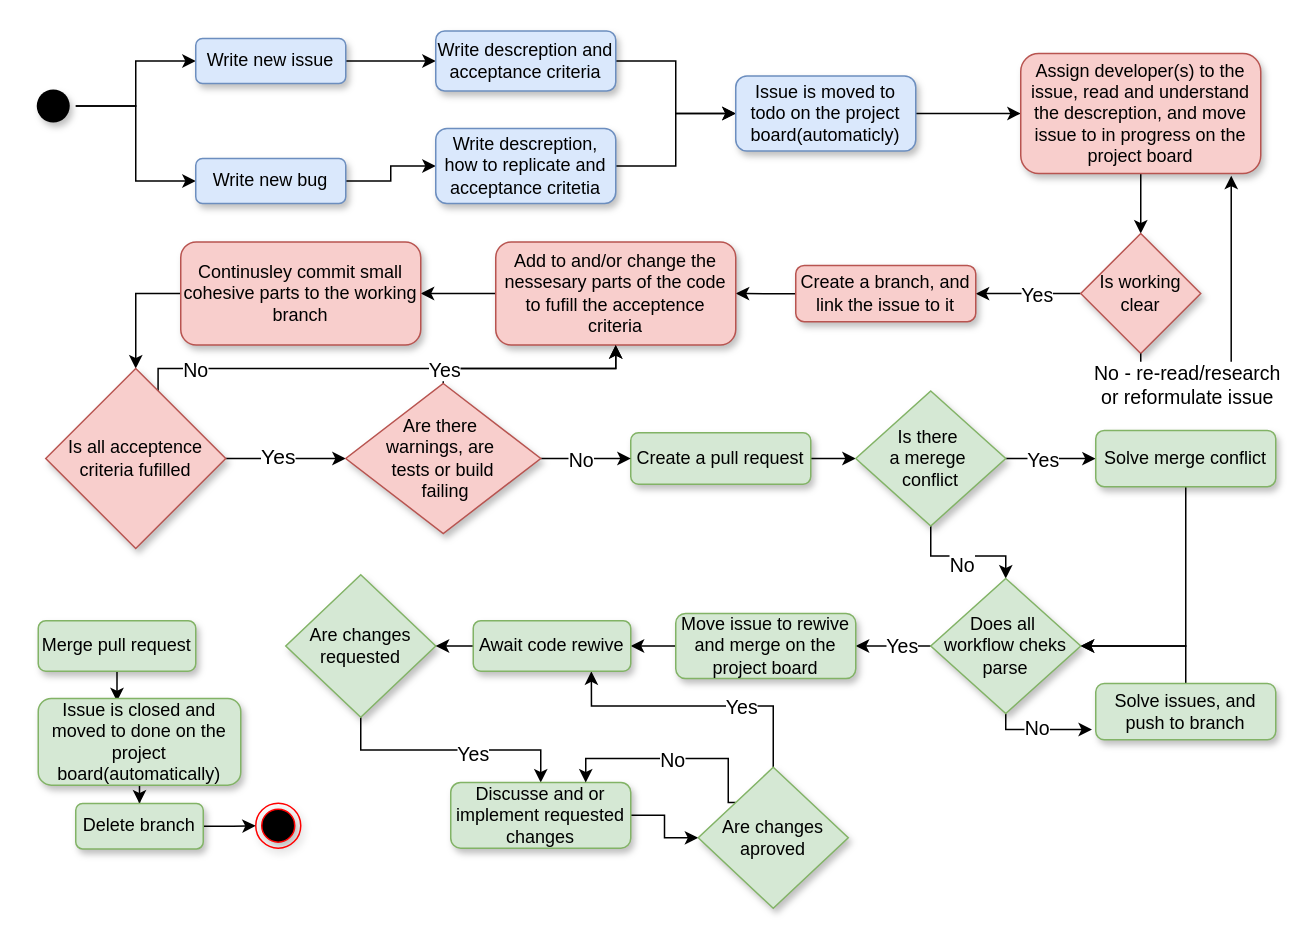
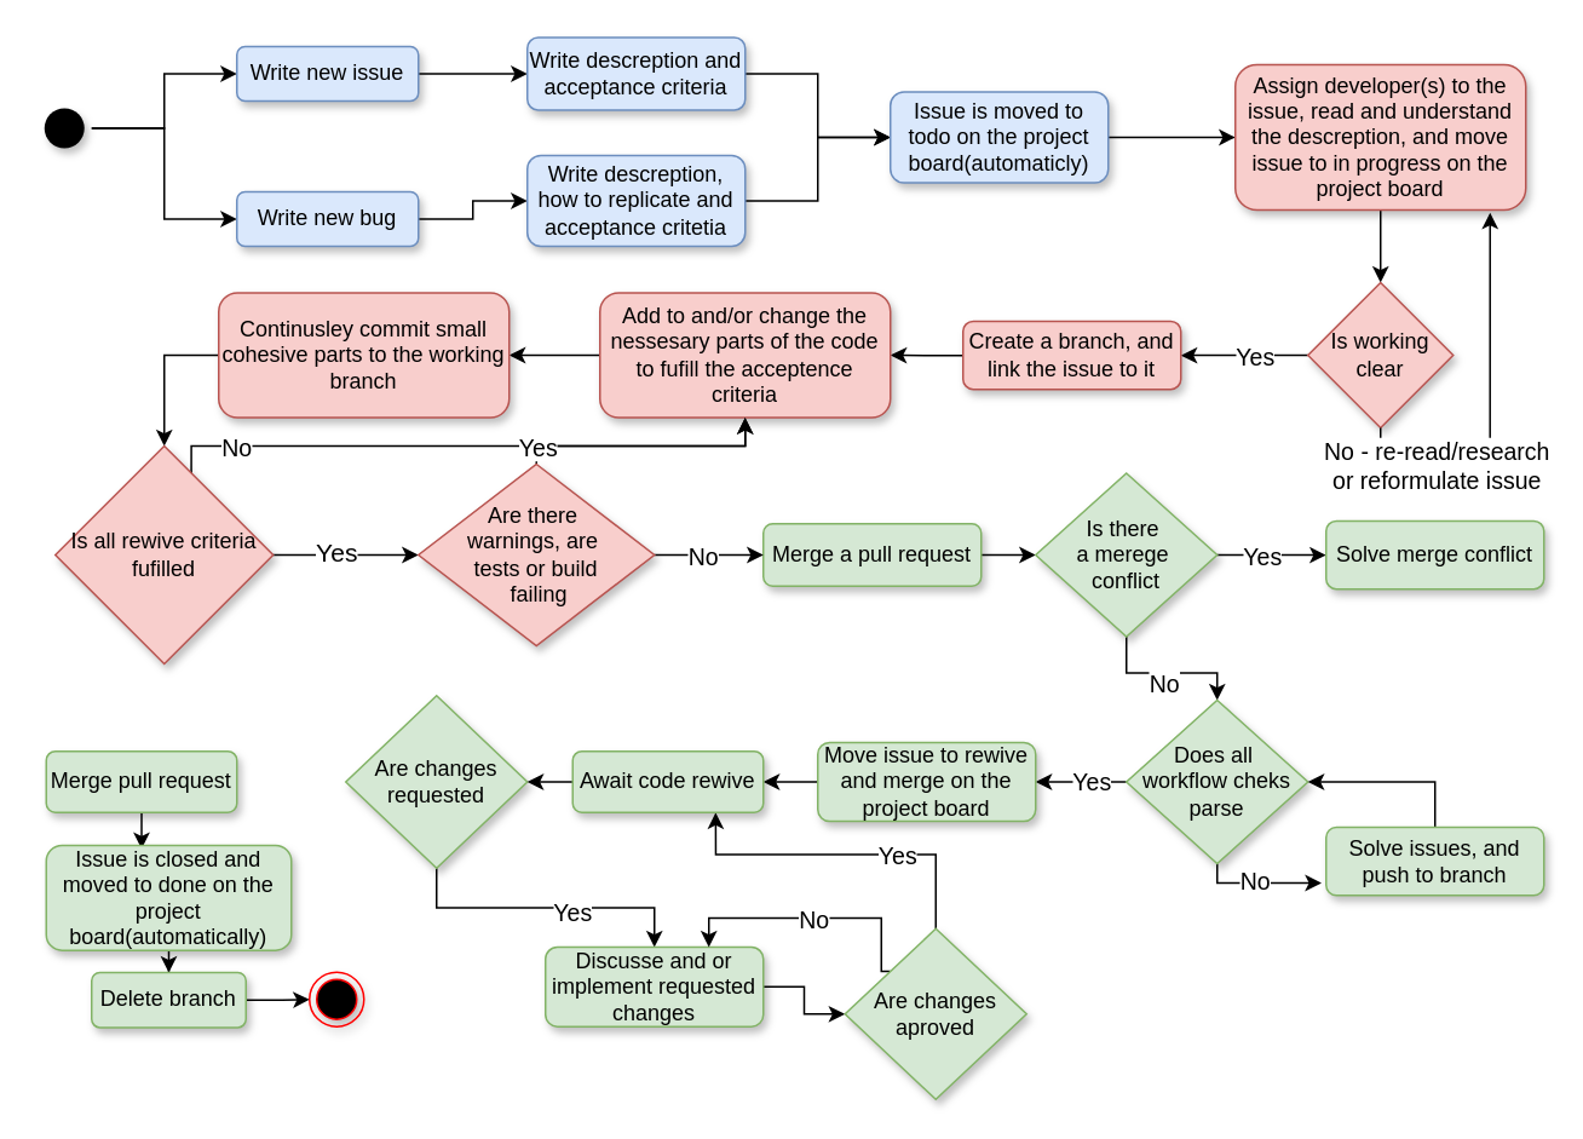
  <mxCell id="0" />
  <mxCell id="1" parent="0" />
  <mxCell id="2" style="edgeStyle=orthogonalEdgeStyle;rounded=0;orthogonalLoop=1;jettySize=auto;html=1;entryX=0;entryY=0.5;entryDx=0;entryDy=0;" edge="1" parent="1" source="4" target="8"><mxGeometry relative="1" as="geometry" /></mxCell>
  <mxCell id="3" style="edgeStyle=orthogonalEdgeStyle;rounded=0;orthogonalLoop=1;jettySize=auto;html=1;entryX=0;entryY=0.5;entryDx=0;entryDy=0;" edge="1" parent="1" source="4" target="6"><mxGeometry relative="1" as="geometry" /></mxCell>
  <mxCell id="4" value="" style="ellipse;html=1;shape=endState;fillColor=#000000;strokeColor=none;shadow=1;" vertex="1" parent="1"><mxGeometry x="20" y="55" width="30" height="30" as="geometry" /></mxCell>
  <mxCell id="5" value="" style="edgeStyle=orthogonalEdgeStyle;rounded=0;orthogonalLoop=1;jettySize=auto;html=1;" edge="1" parent="1" source="6" target="10"><mxGeometry relative="1" as="geometry" /></mxCell>
  <mxCell id="6" value="Write new issue" style="rounded=1;whiteSpace=wrap;html=1;shadow=1;fillColor=#dae8fc;strokeColor=#6c8ebf;" vertex="1" parent="1"><mxGeometry x="130" y="25" width="100" height="30" as="geometry" /></mxCell>
  <mxCell id="7" value="" style="edgeStyle=orthogonalEdgeStyle;rounded=0;orthogonalLoop=1;jettySize=auto;html=1;" edge="1" parent="1" source="8" target="12"><mxGeometry relative="1" as="geometry" /></mxCell>
  <mxCell id="8" value="Write new bug" style="rounded=1;whiteSpace=wrap;html=1;shadow=1;fillColor=#dae8fc;strokeColor=#6c8ebf;" vertex="1" parent="1"><mxGeometry x="130" y="105" width="100" height="30" as="geometry" /></mxCell>
  <mxCell id="9" value="" style="edgeStyle=orthogonalEdgeStyle;rounded=0;orthogonalLoop=1;jettySize=auto;html=1;" edge="1" parent="1" source="10" target="14"><mxGeometry relative="1" as="geometry" /></mxCell>
  <mxCell id="10" value="Write descreption and acceptance criteria" style="rounded=1;whiteSpace=wrap;html=1;shadow=1;fillColor=#dae8fc;strokeColor=#6c8ebf;" vertex="1" parent="1"><mxGeometry x="290" y="20" width="120" height="40" as="geometry" /></mxCell>
  <mxCell id="11" value="" style="edgeStyle=orthogonalEdgeStyle;rounded=0;orthogonalLoop=1;jettySize=auto;html=1;" edge="1" parent="1" source="12" target="14"><mxGeometry relative="1" as="geometry" /></mxCell>
  <mxCell id="12" value="Write descreption, how to replicate and acceptance critetia" style="rounded=1;whiteSpace=wrap;html=1;shadow=1;fillColor=#dae8fc;strokeColor=#6c8ebf;" vertex="1" parent="1"><mxGeometry x="290" y="85" width="120" height="50" as="geometry" /></mxCell>
  <mxCell id="13" value="" style="edgeStyle=orthogonalEdgeStyle;rounded=0;orthogonalLoop=1;jettySize=auto;html=1;" edge="1" parent="1" source="14" target="16"><mxGeometry relative="1" as="geometry" /></mxCell>
  <mxCell id="14" value="Issue is moved to todo on the project board(automaticly)" style="rounded=1;whiteSpace=wrap;html=1;shadow=1;fillColor=#dae8fc;strokeColor=#6c8ebf;" vertex="1" parent="1"><mxGeometry x="490" y="50" width="120" height="50" as="geometry" /></mxCell>
  <mxCell id="15" value="" style="edgeStyle=orthogonalEdgeStyle;rounded=0;orthogonalLoop=1;jettySize=auto;html=1;" edge="1" parent="1" source="16" target="19"><mxGeometry relative="1" as="geometry" /></mxCell>
  <mxCell id="16" value="Assign developer(s) to the issue, read and understand the descreption, and move issue to in progress on the project board" style="rounded=1;whiteSpace=wrap;html=1;shadow=1;fillColor=#f8cecc;strokeColor=#b85450;" vertex="1" parent="1"><mxGeometry x="680" y="35" width="160" height="80" as="geometry" /></mxCell>
  <mxCell id="17" value="" style="edgeStyle=orthogonalEdgeStyle;rounded=0;orthogonalLoop=1;jettySize=auto;html=1;" edge="1" parent="1" source="19" target="23"><mxGeometry relative="1" as="geometry" /></mxCell>
  <mxCell id="18" value="&lt;font style=&quot;font-size: 13px;&quot;&gt;Yes&lt;/font&gt;" style="edgeLabel;html=1;align=center;verticalAlign=middle;resizable=0;points=[];" vertex="1" connectable="0" parent="17"><mxGeometry x="0.062" y="-2" relative="1" as="geometry"><mxPoint x="7" y="2" as="offset" /></mxGeometry></mxCell>
  <mxCell id="19" value="Is working&lt;div&gt;clear&lt;/div&gt;" style="rhombus;whiteSpace=wrap;html=1;shadow=1;fillColor=#f8cecc;strokeColor=#b85450;" vertex="1" parent="1"><mxGeometry x="720" y="155" width="80" height="80" as="geometry" /></mxCell>
  <mxCell id="20" style="edgeStyle=orthogonalEdgeStyle;rounded=0;orthogonalLoop=1;jettySize=auto;html=1;entryX=0.877;entryY=1.018;entryDx=0;entryDy=0;entryPerimeter=0;exitX=0.5;exitY=1;exitDx=0;exitDy=0;" edge="1" parent="1" source="19" target="16"><mxGeometry relative="1" as="geometry"><Array as="points"><mxPoint x="760" y="245" /><mxPoint x="820" y="245" /></Array></mxGeometry></mxCell>
  <mxCell id="21" value="&lt;font style=&quot;font-size: 13px;&quot;&gt;No - re-read/research&lt;br&gt;or reformulate issue&lt;/font&gt;" style="edgeLabel;html=1;align=center;verticalAlign=middle;resizable=0;points=[];" vertex="1" connectable="0" parent="20"><mxGeometry x="0.585" y="1" relative="1" as="geometry"><mxPoint x="-29" y="98" as="offset" /></mxGeometry></mxCell>
  <mxCell id="22" value="" style="edgeStyle=orthogonalEdgeStyle;rounded=0;orthogonalLoop=1;jettySize=auto;html=1;" edge="1" parent="1" source="23" target="25"><mxGeometry relative="1" as="geometry" /></mxCell>
  <mxCell id="23" value="Create a branch, and link the issue to it" style="rounded=1;whiteSpace=wrap;html=1;shadow=1;fillColor=#f8cecc;strokeColor=#b85450;" vertex="1" parent="1"><mxGeometry x="530" y="176.25" width="120" height="37.5" as="geometry" /></mxCell>
  <mxCell id="24" value="" style="edgeStyle=orthogonalEdgeStyle;rounded=0;orthogonalLoop=1;jettySize=auto;html=1;" edge="1" parent="1" source="25" target="27"><mxGeometry relative="1" as="geometry" /></mxCell>
  <mxCell id="25" value="Add to and/or change the nessesary parts of the code to fufill the acceptence criteria" style="rounded=1;whiteSpace=wrap;html=1;shadow=1;fillColor=#f8cecc;strokeColor=#b85450;" vertex="1" parent="1"><mxGeometry x="330" y="160.63" width="160" height="68.75" as="geometry" /></mxCell>
  <mxCell id="26" style="edgeStyle=orthogonalEdgeStyle;rounded=0;orthogonalLoop=1;jettySize=auto;html=1;exitX=0;exitY=0.5;exitDx=0;exitDy=0;" edge="1" parent="1" source="27" target="32"><mxGeometry relative="1" as="geometry" /></mxCell>
  <mxCell id="27" value="Continusley commit small cohesive parts to the working branch" style="rounded=1;whiteSpace=wrap;html=1;shadow=1;fillColor=#f8cecc;strokeColor=#b85450;" vertex="1" parent="1"><mxGeometry x="120" y="160.63" width="160" height="68.75" as="geometry" /></mxCell>
  <mxCell id="28" style="edgeStyle=orthogonalEdgeStyle;rounded=0;orthogonalLoop=1;jettySize=auto;html=1;entryX=0.5;entryY=1;entryDx=0;entryDy=0;exitX=0.624;exitY=0.152;exitDx=0;exitDy=0;exitPerimeter=0;" edge="1" parent="1" source="32" target="25"><mxGeometry relative="1" as="geometry"><Array as="points"><mxPoint x="105" y="245" /><mxPoint x="410" y="245" /></Array></mxGeometry></mxCell>
  <mxCell id="29" value="&lt;font style=&quot;font-size: 13px;&quot;&gt;No&lt;/font&gt;" style="edgeLabel;html=1;align=center;verticalAlign=middle;resizable=0;points=[];" vertex="1" connectable="0" parent="28"><mxGeometry x="-0.432" y="-2" relative="1" as="geometry"><mxPoint x="-53" y="-2" as="offset" /></mxGeometry></mxCell>
  <mxCell id="30" value="" style="edgeStyle=orthogonalEdgeStyle;rounded=0;orthogonalLoop=1;jettySize=auto;html=1;entryX=0;entryY=0.5;entryDx=0;entryDy=0;" edge="1" parent="1" source="32" target="39"><mxGeometry relative="1" as="geometry"><mxPoint x="260" y="305" as="targetPoint" /></mxGeometry></mxCell>
  <mxCell id="31" value="&lt;font style=&quot;font-size: 14px;&quot;&gt;Yes&lt;/font&gt;" style="edgeLabel;html=1;align=center;verticalAlign=middle;resizable=0;points=[];" vertex="1" connectable="0" parent="30"><mxGeometry x="-0.139" y="2" relative="1" as="geometry"><mxPoint as="offset" /></mxGeometry></mxCell>
- <mxCell id="32" value="Is all acceptence criteria fufilled" style="rhombus;whiteSpace=wrap;html=1;shadow=1;fillColor=#f8cecc;strokeColor=#b85450;" vertex="1" parent="1"><mxGeometry x="30" y="245" width="120" height="120" as="geometry" /></mxCell>
+ <mxCell id="32" value="Is all rewive criteria fufilled" style="rhombus;whiteSpace=wrap;html=1;shadow=1;fillColor=#f8cecc;strokeColor=#b85450;" vertex="1" parent="1"><mxGeometry x="30" y="245" width="120" height="120" as="geometry" /></mxCell>
  <mxCell id="33" value="" style="edgeStyle=orthogonalEdgeStyle;rounded=0;orthogonalLoop=1;jettySize=auto;html=1;" edge="1" parent="1" source="34" target="44"><mxGeometry relative="1" as="geometry" /></mxCell>
- <mxCell id="34" value="Create a pull request" style="rounded=1;whiteSpace=wrap;html=1;shadow=1;fillColor=#d5e8d4;strokeColor=#82b366;" vertex="1" parent="1"><mxGeometry x="420" y="287.82" width="120" height="34.37" as="geometry" /></mxCell>
+ <mxCell id="34" value="Merge a pull request" style="rounded=1;whiteSpace=wrap;html=1;shadow=1;fillColor=#d5e8d4;strokeColor=#82b366;" vertex="1" parent="1"><mxGeometry x="420" y="287.82" width="120" height="34.37" as="geometry" /></mxCell>
  <mxCell id="35" style="edgeStyle=orthogonalEdgeStyle;rounded=0;orthogonalLoop=1;jettySize=auto;html=1;entryX=0.5;entryY=1;entryDx=0;entryDy=0;" edge="1" parent="1" source="39" target="25"><mxGeometry relative="1" as="geometry"><Array as="points"><mxPoint x="295" y="245" /><mxPoint x="410" y="245" /></Array></mxGeometry></mxCell>
  <mxCell id="36" value="&lt;font style=&quot;font-size: 13px;&quot;&gt;Yes&lt;/font&gt;" style="edgeLabel;html=1;align=center;verticalAlign=middle;resizable=0;points=[];" vertex="1" connectable="0" parent="35"><mxGeometry x="-0.858" y="2" relative="1" as="geometry"><mxPoint y="2" as="offset" /></mxGeometry></mxCell>
  <mxCell id="37" value="" style="edgeStyle=orthogonalEdgeStyle;rounded=0;orthogonalLoop=1;jettySize=auto;html=1;" edge="1" parent="1" source="39" target="34"><mxGeometry relative="1" as="geometry" /></mxCell>
  <mxCell id="38" value="&lt;font style=&quot;font-size: 13px;&quot;&gt;No&lt;/font&gt;" style="edgeLabel;html=1;align=center;verticalAlign=middle;resizable=0;points=[];" vertex="1" connectable="0" parent="37"><mxGeometry x="-0.132" relative="1" as="geometry"><mxPoint as="offset" /></mxGeometry></mxCell>
  <mxCell id="39" value="Are there&amp;nbsp;&lt;div&gt;warnings,&lt;span style=&quot;background-color: initial;&quot;&gt;&amp;nbsp;are&amp;nbsp;&lt;/span&gt;&lt;/div&gt;&lt;div&gt;&lt;span style=&quot;background-color: initial;&quot;&gt;tests or build&lt;/span&gt;&lt;/div&gt;&lt;div&gt;&lt;span style=&quot;background-color: initial;&quot;&gt;&amp;nbsp;failing&lt;/span&gt;&lt;/div&gt;" style="rhombus;whiteSpace=wrap;html=1;shadow=1;fillColor=#f8cecc;strokeColor=#b85450;" vertex="1" parent="1"><mxGeometry x="230" y="255" width="130" height="100" as="geometry" /></mxCell>
  <mxCell id="40" value="" style="edgeStyle=orthogonalEdgeStyle;rounded=0;orthogonalLoop=1;jettySize=auto;html=1;" edge="1" parent="1" source="44" target="46"><mxGeometry relative="1" as="geometry" /></mxCell>
  <mxCell id="41" value="&lt;font style=&quot;font-size: 13px;&quot;&gt;Yes&lt;/font&gt;" style="edgeLabel;html=1;align=center;verticalAlign=middle;resizable=0;points=[];" vertex="1" connectable="0" parent="40"><mxGeometry x="-0.204" y="2" relative="1" as="geometry"><mxPoint y="2" as="offset" /></mxGeometry></mxCell>
  <mxCell id="42" value="" style="edgeStyle=orthogonalEdgeStyle;rounded=0;orthogonalLoop=1;jettySize=auto;html=1;" edge="1" parent="1" source="44" target="51"><mxGeometry relative="1" as="geometry" /></mxCell>
  <mxCell id="43" value="&lt;font style=&quot;font-size: 13px;&quot;&gt;No&lt;/font&gt;" style="edgeLabel;html=1;align=center;verticalAlign=middle;resizable=0;points=[];" vertex="1" connectable="0" parent="42"><mxGeometry x="-0.407" y="-4" relative="1" as="geometry"><mxPoint x="15" y="1" as="offset" /></mxGeometry></mxCell>
  <mxCell id="44" value="Is there&amp;nbsp;&lt;div&gt;a merege&amp;nbsp;&lt;/div&gt;&lt;div&gt;conflict&lt;/div&gt;" style="rhombus;whiteSpace=wrap;html=1;shadow=1;fillColor=#d5e8d4;strokeColor=#82b366;" vertex="1" parent="1"><mxGeometry x="570" y="260" width="100" height="90" as="geometry" /></mxCell>
- <mxCell id="45" style="edgeStyle=orthogonalEdgeStyle;rounded=0;orthogonalLoop=1;jettySize=auto;html=1;entryX=1;entryY=0.5;entryDx=0;entryDy=0;exitX=0.5;exitY=1;exitDx=0;exitDy=0;" edge="1" parent="1" source="46" target="51"><mxGeometry relative="1" as="geometry" /></mxCell>
  <mxCell id="46" value="Solve merge conflict" style="rounded=1;whiteSpace=wrap;html=1;shadow=1;fillColor=#d5e8d4;strokeColor=#82b366;" vertex="1" parent="1"><mxGeometry x="730" y="286.25" width="120" height="37.5" as="geometry" /></mxCell>
  <mxCell id="47" value="" style="edgeStyle=orthogonalEdgeStyle;rounded=0;orthogonalLoop=1;jettySize=auto;html=1;" edge="1" parent="1" source="51" target="53"><mxGeometry relative="1" as="geometry" /></mxCell>
  <mxCell id="48" value="&lt;font style=&quot;font-size: 13px;&quot;&gt;Yes&lt;/font&gt;" style="edgeLabel;html=1;align=center;verticalAlign=middle;resizable=0;points=[];" vertex="1" connectable="0" parent="47"><mxGeometry x="-0.03" y="-1" relative="1" as="geometry"><mxPoint x="4" y="1" as="offset" /></mxGeometry></mxCell>
  <mxCell id="49" style="edgeStyle=orthogonalEdgeStyle;rounded=0;orthogonalLoop=1;jettySize=auto;html=1;entryX=-0.021;entryY=0.818;entryDx=0;entryDy=0;exitX=0.5;exitY=1;exitDx=0;exitDy=0;entryPerimeter=0;" edge="1" parent="1" source="51" target="55"><mxGeometry relative="1" as="geometry"><Array as="points"><mxPoint x="670" y="486" /></Array></mxGeometry></mxCell>
  <mxCell id="50" value="&lt;font style=&quot;font-size: 13px;&quot;&gt;No&lt;/font&gt;" style="edgeLabel;html=1;align=center;verticalAlign=middle;resizable=0;points=[];" vertex="1" connectable="0" parent="49"><mxGeometry x="-0.247" relative="1" as="geometry"><mxPoint x="5" y="-1" as="offset" /></mxGeometry></mxCell>
  <mxCell id="51" value="Does all&amp;nbsp;&lt;div&gt;workflow cheks parse&lt;/div&gt;" style="rhombus;whiteSpace=wrap;html=1;shadow=1;fillColor=#d5e8d4;strokeColor=#82b366;" vertex="1" parent="1"><mxGeometry x="620" y="384.99" width="100" height="90" as="geometry" /></mxCell>
  <mxCell id="52" value="" style="edgeStyle=orthogonalEdgeStyle;rounded=0;orthogonalLoop=1;jettySize=auto;html=1;" edge="1" parent="1" source="53" target="67"><mxGeometry relative="1" as="geometry" /></mxCell>
  <mxCell id="53" value="&lt;div&gt;Move issue to rewive and merge on the project board&lt;br&gt;&lt;/div&gt;" style="rounded=1;whiteSpace=wrap;html=1;shadow=1;fillColor=#d5e8d4;strokeColor=#82b366;" vertex="1" parent="1"><mxGeometry x="450" y="408.28" width="120" height="43.43" as="geometry" /></mxCell>
  <mxCell id="54" value="" style="edgeStyle=orthogonalEdgeStyle;rounded=0;orthogonalLoop=1;jettySize=auto;html=1;exitX=0.5;exitY=0;exitDx=0;exitDy=0;entryX=1;entryY=0.5;entryDx=0;entryDy=0;" edge="1" parent="1" source="55" target="51"><mxGeometry relative="1" as="geometry" /></mxCell>
  <mxCell id="55" value="Solve issues, and push to branch" style="rounded=1;whiteSpace=wrap;html=1;shadow=1;fillColor=#d5e8d4;strokeColor=#82b366;" vertex="1" parent="1"><mxGeometry x="730" y="455" width="120" height="37.5" as="geometry" /></mxCell>
  <mxCell id="56" value="" style="edgeStyle=orthogonalEdgeStyle;rounded=0;orthogonalLoop=1;jettySize=auto;html=1;exitX=0.5;exitY=1;exitDx=0;exitDy=0;" edge="1" parent="1" source="58" target="60"><mxGeometry relative="1" as="geometry" /></mxCell>
  <mxCell id="57" value="&lt;font style=&quot;font-size: 13px;&quot;&gt;Yes&lt;/font&gt;" style="edgeLabel;html=1;align=center;verticalAlign=middle;resizable=0;points=[];" vertex="1" connectable="0" parent="56"><mxGeometry x="-0.26" y="-2" relative="1" as="geometry"><mxPoint x="36" as="offset" /></mxGeometry></mxCell>
  <mxCell id="58" value="Are changes requested" style="rhombus;whiteSpace=wrap;html=1;shadow=1;fillColor=#d5e8d4;strokeColor=#82b366;" vertex="1" parent="1"><mxGeometry x="190" y="382.49" width="100" height="95" as="geometry" /></mxCell>
  <mxCell id="59" value="" style="edgeStyle=orthogonalEdgeStyle;rounded=0;orthogonalLoop=1;jettySize=auto;html=1;" edge="1" parent="1" source="60" target="65"><mxGeometry relative="1" as="geometry" /></mxCell>
  <mxCell id="60" value="&lt;div&gt;Discusse and or implement requested changes&lt;/div&gt;" style="rounded=1;whiteSpace=wrap;html=1;shadow=1;fillColor=#d5e8d4;strokeColor=#82b366;" vertex="1" parent="1"><mxGeometry x="300" y="521" width="120" height="43.75" as="geometry" /></mxCell>
  <mxCell id="61" style="edgeStyle=orthogonalEdgeStyle;rounded=0;orthogonalLoop=1;jettySize=auto;html=1;entryX=0.75;entryY=1;entryDx=0;entryDy=0;" edge="1" parent="1" source="65" target="67"><mxGeometry relative="1" as="geometry"><Array as="points"><mxPoint x="394" y="470" /></Array></mxGeometry></mxCell>
  <mxCell id="62" value="&lt;font style=&quot;font-size: 13px;&quot;&gt;Yes&lt;/font&gt;" style="edgeLabel;html=1;align=center;verticalAlign=middle;resizable=0;points=[];" vertex="1" connectable="0" parent="61"><mxGeometry x="-0.335" y="4" relative="1" as="geometry"><mxPoint y="-4" as="offset" /></mxGeometry></mxCell>
  <mxCell id="63" style="edgeStyle=orthogonalEdgeStyle;rounded=0;orthogonalLoop=1;jettySize=auto;html=1;exitX=0;exitY=0;exitDx=0;exitDy=0;entryX=0.75;entryY=0;entryDx=0;entryDy=0;" edge="1" parent="1" source="65" target="60"><mxGeometry relative="1" as="geometry"><Array as="points"><mxPoint x="485" y="505" /><mxPoint x="390" y="505" /></Array></mxGeometry></mxCell>
  <mxCell id="64" value="&lt;font style=&quot;font-size: 13px;&quot;&gt;No&lt;/font&gt;" style="edgeLabel;html=1;align=center;verticalAlign=middle;resizable=0;points=[];" vertex="1" connectable="0" parent="63"><mxGeometry x="-0.014" relative="1" as="geometry"><mxPoint as="offset" /></mxGeometry></mxCell>
  <mxCell id="65" value="Are changes aproved" style="rhombus;whiteSpace=wrap;html=1;shadow=1;fillColor=#d5e8d4;strokeColor=#82b366;" vertex="1" parent="1"><mxGeometry x="465" y="510.88" width="100" height="94" as="geometry" /></mxCell>
  <mxCell id="66" value="" style="edgeStyle=orthogonalEdgeStyle;rounded=0;orthogonalLoop=1;jettySize=auto;html=1;" edge="1" parent="1" source="67" target="58"><mxGeometry relative="1" as="geometry" /></mxCell>
  <mxCell id="67" value="Await code rewive" style="rounded=1;whiteSpace=wrap;html=1;shadow=1;fillColor=#d5e8d4;strokeColor=#82b366;" vertex="1" parent="1"><mxGeometry x="315" y="413.11" width="105" height="33.75" as="geometry" /></mxCell>
  <mxCell id="68" value="" style="edgeStyle=orthogonalEdgeStyle;rounded=0;orthogonalLoop=1;jettySize=auto;html=1;entryX=0.386;entryY=0.025;entryDx=0;entryDy=0;entryPerimeter=0;" edge="1" parent="1" source="69" target="71"><mxGeometry relative="1" as="geometry" /></mxCell>
  <mxCell id="69" value="Merge pull request" style="rounded=1;whiteSpace=wrap;html=1;shadow=1;fillColor=#d5e8d4;strokeColor=#82b366;" vertex="1" parent="1"><mxGeometry x="25" y="413.12" width="105" height="33.75" as="geometry" /></mxCell>
  <mxCell id="70" value="" style="edgeStyle=orthogonalEdgeStyle;rounded=0;orthogonalLoop=1;jettySize=auto;html=1;" edge="1" parent="1" source="71" target="73"><mxGeometry relative="1" as="geometry" /></mxCell>
  <mxCell id="71" value="Issue is closed and moved to done on the project board(automatically)" style="rounded=1;whiteSpace=wrap;html=1;shadow=1;fillColor=#d5e8d4;strokeColor=#82b366;" vertex="1" parent="1"><mxGeometry x="25" y="465" width="135" height="57.75" as="geometry" /></mxCell>
  <mxCell id="72" value="" style="edgeStyle=orthogonalEdgeStyle;rounded=0;orthogonalLoop=1;jettySize=auto;html=1;" edge="1" parent="1" source="73" target="74"><mxGeometry relative="1" as="geometry" /></mxCell>
  <mxCell id="73" value="Delete branch" style="rounded=1;whiteSpace=wrap;html=1;shadow=1;fillColor=#d5e8d4;strokeColor=#82b366;" vertex="1" parent="1"><mxGeometry x="50" y="535" width="85" height="30.25" as="geometry" /></mxCell>
  <mxCell id="74" value="" style="ellipse;html=1;shape=endState;fillColor=#000000;strokeColor=#ff0000;shadow=1;" vertex="1" parent="1"><mxGeometry x="170" y="534.75" width="30" height="30" as="geometry" /></mxCell>
